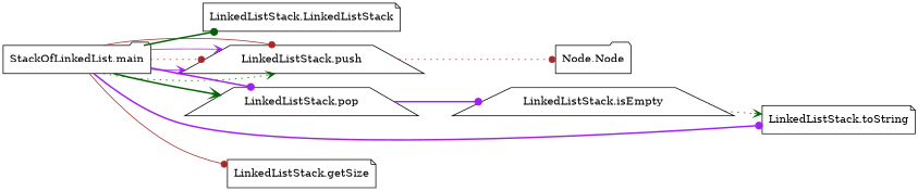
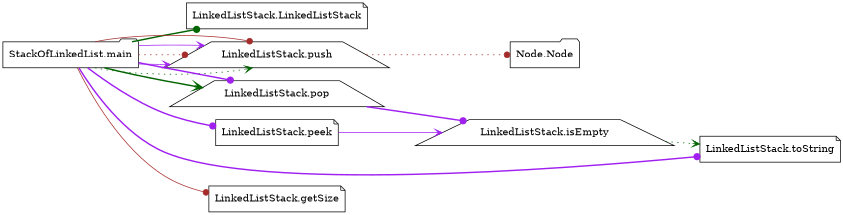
  digraph {
    rankdir=LR
    node [shape=note]
    edge [arrowhead=dot color=purple style=bold]
    n1 [label="StackOfLinkedList.main" shape=folder]
    n2 [label="LinkedListStack.LinkedListStack"]
    n3 [label="LinkedListStack.push" shape=trapezium]
    n4 [label="LinkedListStack.pop" shape=trapezium]
+   n5 [label="LinkedListStack.peek"]
    n6 [label="LinkedListStack.toString"]
    n7 [label="LinkedListStack.getSize"]
    n8 [label="Node.Node" shape=folder]
    n9 [label="LinkedListStack.isEmpty" shape=trapezium]
    n1 -> n2 [color=darkgreen]
    n1 -> n3 [arrowhead=vee color=darkgreen style=dotted]
    n1 -> n3 [arrowhead=vee style=solid]
    n1 -> n3 [color=brown style=dotted]
    n1 -> n3 [arrowhead=vee style=solid]
    n1 -> n3 [color=brown style=solid]
    n1 -> n4 [arrowhead=vee color=darkgreen]
    n1 -> n4
+   n1 -> n5
    n1 -> n6
    n1 -> n7 [color=brown style=solid]
    n3 -> n8 [color=brown style=dotted]
    n4 -> n9
+   n5 -> n9 [arrowhead=vee style=solid]
    n9 -> n6 [arrowhead=vee color=darkgreen style=dotted]
  }
